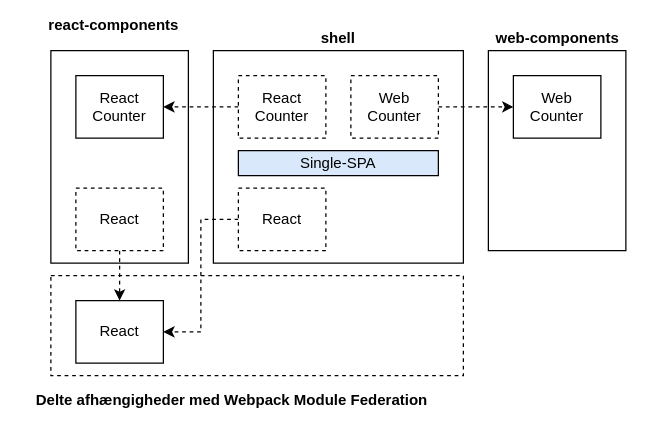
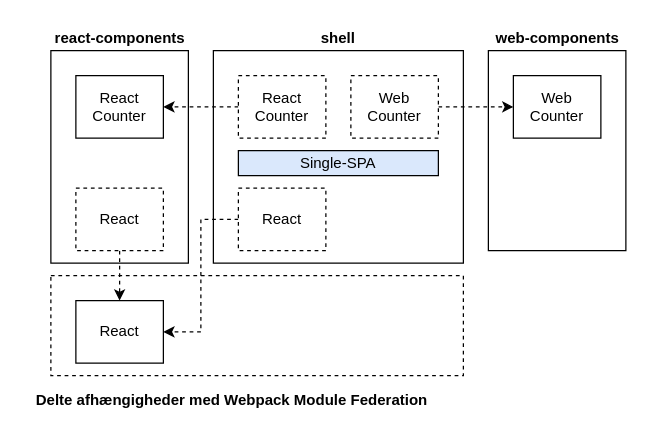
  <mxCell id="0" />
  <mxCell id="1" parent="0" />
  <mxCell id="2" value="" style="rounded=0;whiteSpace=wrap;html=1;strokeColor=#000000;fillColor=none;" parent="1" vertex="1"><mxGeometry x="40" y="40" width="110" height="170" as="geometry" /></mxCell>
  <mxCell id="3" value="" style="rounded=0;whiteSpace=wrap;html=1;strokeColor=#000000;fillColor=none;" parent="1" vertex="1"><mxGeometry x="170" y="40" width="200" height="170" as="geometry" /></mxCell>
  <mxCell id="4" style="edgeStyle=orthogonalEdgeStyle;rounded=0;orthogonalLoop=1;jettySize=auto;html=1;entryX=1;entryY=0.5;entryDx=0;entryDy=0;dashed=1;" edge="1" parent="1" source="5" target="10"><mxGeometry relative="1" as="geometry" /></mxCell>
  <mxCell id="5" value="&lt;div&gt;React &lt;br&gt;&lt;/div&gt;&lt;div&gt;Counter&lt;/div&gt;" style="rounded=0;whiteSpace=wrap;html=1;dashed=1;" parent="1" vertex="1"><mxGeometry x="190" y="60" width="70" height="50" as="geometry" /></mxCell>
  <mxCell id="6" style="edgeStyle=orthogonalEdgeStyle;rounded=0;orthogonalLoop=1;jettySize=auto;html=1;entryX=0;entryY=0.5;entryDx=0;entryDy=0;dashed=1;" edge="1" parent="1" source="7" target="17"><mxGeometry relative="1" as="geometry" /></mxCell>
  <mxCell id="7" value="&lt;div&gt;Web &lt;br&gt;&lt;/div&gt;&lt;div&gt;Counter&lt;/div&gt;" style="rounded=0;whiteSpace=wrap;html=1;dashed=1;" parent="1" vertex="1"><mxGeometry x="280" y="60" width="70" height="50" as="geometry" /></mxCell>
  <mxCell id="8" value="&lt;div&gt;Single-SPA&lt;/div&gt;" style="rounded=0;whiteSpace=wrap;html=1;strokeColor=#000000;fillColor=#dae8fc;" parent="1" vertex="1"><mxGeometry x="190" y="120" width="160" height="20" as="geometry" /></mxCell>
  <mxCell id="9" value="shell" style="text;html=1;strokeColor=none;fillColor=none;align=center;verticalAlign=middle;whiteSpace=wrap;rounded=0;fontStyle=1" parent="1" vertex="1"><mxGeometry x="170" y="20" width="200" height="20" as="geometry" /></mxCell>
  <mxCell id="10" value="React Counter" style="rounded=0;whiteSpace=wrap;html=1;" parent="1" vertex="1"><mxGeometry x="60" y="60" width="70" height="50" as="geometry" /></mxCell>
  <mxCell id="11" style="edgeStyle=orthogonalEdgeStyle;rounded=0;orthogonalLoop=1;jettySize=auto;html=1;exitX=0.5;exitY=1;exitDx=0;exitDy=0;entryX=0.5;entryY=0;entryDx=0;entryDy=0;dashed=1;" edge="1" parent="1" source="12" target="21"><mxGeometry relative="1" as="geometry" /></mxCell>
  <mxCell id="12" value="React" style="rounded=0;whiteSpace=wrap;html=1;strokeColor=#000000;dashed=1;" parent="1" vertex="1"><mxGeometry x="60" y="150" width="70" height="50" as="geometry" /></mxCell>
- <mxCell id="13" value="&lt;div&gt;react-components&lt;/div&gt;" style="text;html=1;align=center;verticalAlign=middle;resizable=0;points=[];autosize=1;fontStyle=1" parent="1" vertex="1"><mxGeometry x="30" y="10" width="120" height="20" as="geometry" /></mxCell>
+ <mxCell id="13" value="&lt;div&gt;react-components&lt;/div&gt;" style="text;html=1;align=center;verticalAlign=middle;resizable=0;points=[];autosize=1;fontStyle=1" parent="1" vertex="1"><mxGeometry x="35" y="20" width="120" height="20" as="geometry" /></mxCell>
  <mxCell id="14" value="" style="rounded=0;whiteSpace=wrap;html=1;strokeColor=#000000;fillColor=none;dashed=1;" parent="1" vertex="1"><mxGeometry x="40" y="220" width="330" height="80" as="geometry" /></mxCell>
  <mxCell id="15" value="Delte afhængigheder med Webpack Module Federation" style="text;html=1;strokeColor=none;fillColor=none;align=center;verticalAlign=middle;whiteSpace=wrap;rounded=0;fontStyle=1" parent="1" vertex="1"><mxGeometry x="20" y="310" width="330" height="20" as="geometry" /></mxCell>
  <mxCell id="16" value="" style="rounded=0;whiteSpace=wrap;html=1;strokeColor=#000000;fillColor=none;" vertex="1" parent="1"><mxGeometry x="390" y="40" width="110" height="160" as="geometry" /></mxCell>
  <mxCell id="17" value="Web Counter" style="rounded=0;whiteSpace=wrap;html=1;" vertex="1" parent="1"><mxGeometry x="410" y="60" width="70" height="50" as="geometry" /></mxCell>
  <mxCell id="18" value="&lt;div&gt;web-components&lt;/div&gt;" style="text;html=1;align=center;verticalAlign=middle;resizable=0;points=[];autosize=1;fontStyle=1" vertex="1" parent="1"><mxGeometry x="390" y="20" width="110" height="20" as="geometry" /></mxCell>
  <mxCell id="19" style="edgeStyle=orthogonalEdgeStyle;rounded=0;orthogonalLoop=1;jettySize=auto;html=1;entryX=1;entryY=0.5;entryDx=0;entryDy=0;dashed=1;" edge="1" parent="1" source="20" target="21"><mxGeometry relative="1" as="geometry" /></mxCell>
  <mxCell id="20" value="React" style="rounded=0;whiteSpace=wrap;html=1;strokeColor=#000000;dashed=1;" vertex="1" parent="1"><mxGeometry x="190" y="150" width="70" height="50" as="geometry" /></mxCell>
  <mxCell id="21" value="React" style="rounded=0;whiteSpace=wrap;html=1;strokeColor=#000000;" vertex="1" parent="1"><mxGeometry x="60" y="240" width="70" height="50" as="geometry" /></mxCell>
